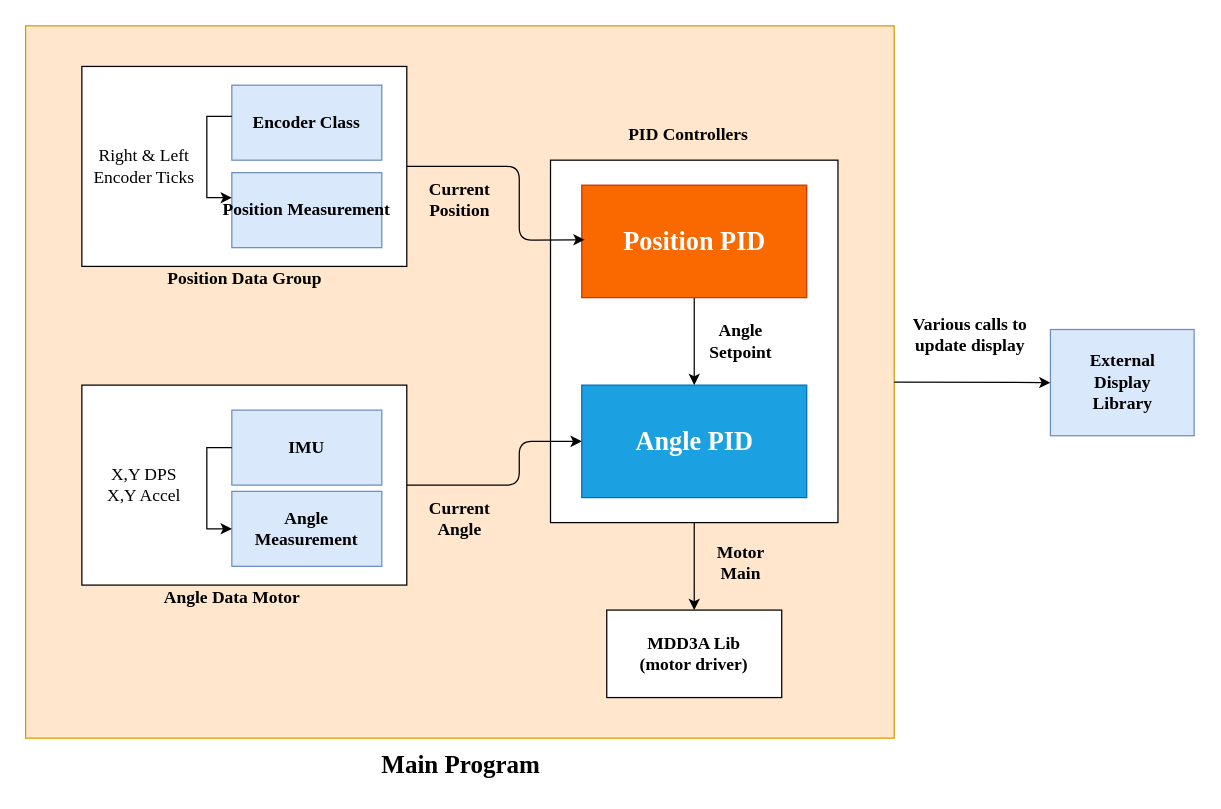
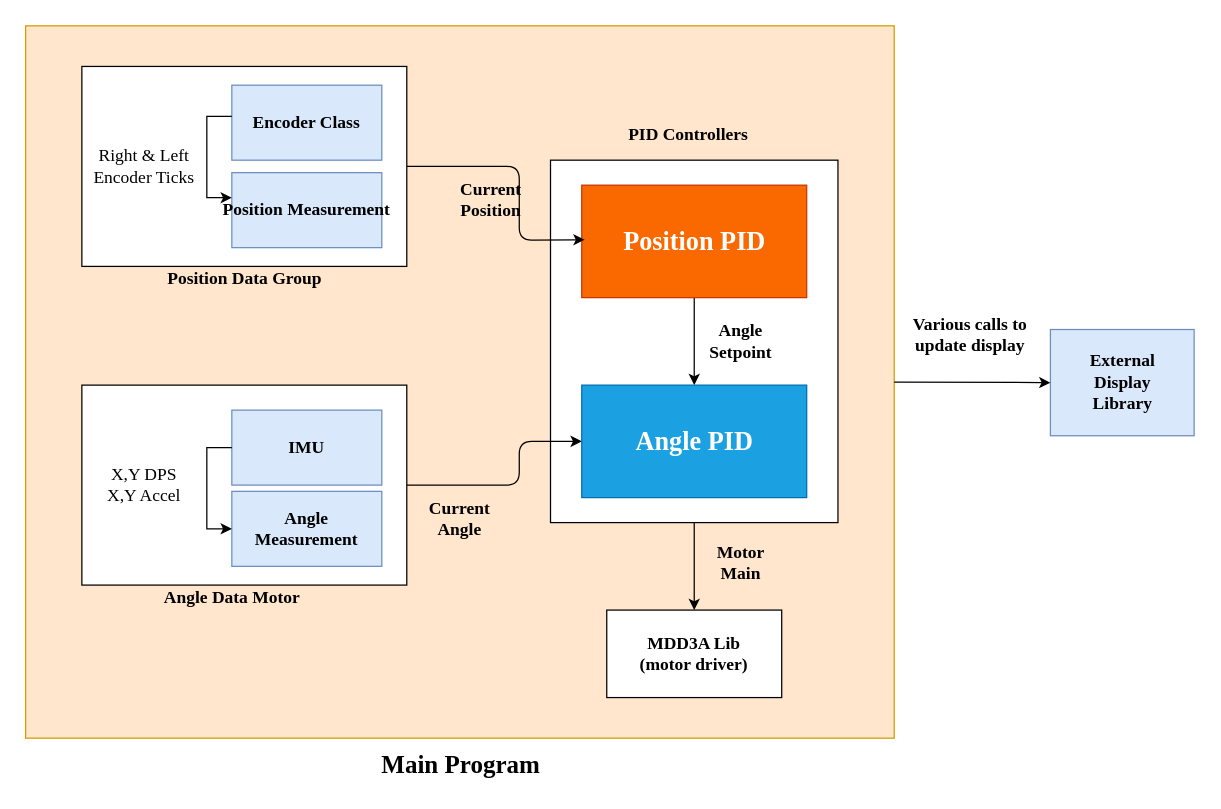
  <mxCell id="0" />
  <mxCell id="1" parent="0" />
  <mxCell id="2" value="" style="rounded=0;whiteSpace=wrap;html=1;fillColor=#ffe6cc;strokeColor=#d79b00;" vertex="1" parent="1"><mxGeometry x="20" y="20" width="695" height="570" as="geometry" /></mxCell>
  <mxCell id="3" value="Main Program" style="text;html=1;align=center;verticalAlign=middle;resizable=0;points=[];autosize=1;fontFamily=Lucida Console;fontSize=20;fontStyle=1" vertex="1" parent="1"><mxGeometry x="287.5" y="595" width="160" height="30" as="geometry" /></mxCell>
  <mxCell id="4" value="" style="group" vertex="1" connectable="0" parent="1"><mxGeometry x="840" y="263" width="115" height="85" as="geometry" /></mxCell>
  <mxCell id="5" value="" style="rounded=0;whiteSpace=wrap;html=1;fontFamily=Lucida Console;fontSize=12;align=left;fillColor=#dae8fc;strokeColor=#6c8ebf;" vertex="1" parent="4"><mxGeometry width="115" height="85" as="geometry" /></mxCell>
  <mxCell id="6" value="External Display &lt;br style=&quot;font-size: 14px;&quot;&gt;Library" style="text;html=1;strokeColor=none;fillColor=none;align=center;verticalAlign=middle;whiteSpace=wrap;rounded=0;fontFamily=Lucida Console;fontStyle=1;fontSize=14;" vertex="1" parent="4"><mxGeometry x="12.5" width="90" height="85" as="geometry" /></mxCell>
  <mxCell id="7" value="Various calls to update display" style="text;html=1;strokeColor=none;fillColor=none;align=center;verticalAlign=middle;whiteSpace=wrap;rounded=0;fontFamily=Lucida Console;fontSize=14;fontStyle=1" vertex="1" parent="1"><mxGeometry x="726" y="232.5" width="100" height="70" as="geometry" /></mxCell>
  <mxCell id="8" style="edgeStyle=orthogonalEdgeStyle;rounded=0;orthogonalLoop=1;jettySize=auto;html=1;exitX=0.5;exitY=1;exitDx=0;exitDy=0;entryX=0.5;entryY=0;entryDx=0;entryDy=0;startArrow=none;startFill=0;endArrow=classic;endFill=1;fontFamily=Lucida Console;fontSize=12;fontColor=#FFFFFF;" edge="1" parent="1" source="9" target="10"><mxGeometry relative="1" as="geometry" /></mxCell>
  <mxCell id="9" value="" style="rounded=0;whiteSpace=wrap;html=1;fontFamily=Lucida Console;fontSize=12;align=left;" vertex="1" parent="1"><mxGeometry x="440" y="127.5" width="230" height="290" as="geometry" /></mxCell>
  <mxCell id="10" value="" style="rounded=0;whiteSpace=wrap;html=1;fontFamily=Lucida Console;fontSize=14;" vertex="1" parent="1"><mxGeometry x="485" y="487.5" width="140" height="70" as="geometry" /></mxCell>
  <mxCell id="11" value="MDD3A Lib&lt;br style=&quot;font-size: 14px;&quot;&gt;(motor driver)" style="text;html=1;strokeColor=none;fillColor=none;align=center;verticalAlign=middle;whiteSpace=wrap;rounded=0;fontFamily=Lucida Console;fontStyle=1;fontSize=14;" vertex="1" parent="1"><mxGeometry x="490" y="502.5" width="130" height="40" as="geometry" /></mxCell>
  <mxCell id="12" value="PID Controllers" style="text;html=1;align=center;verticalAlign=middle;resizable=0;points=[];autosize=1;fontFamily=Lucida Console;fontSize=14;fontStyle=1" vertex="1" parent="1"><mxGeometry x="475" y="97.5" width="150" height="20" as="geometry" /></mxCell>
  <mxCell id="13" style="edgeStyle=orthogonalEdgeStyle;rounded=0;orthogonalLoop=1;jettySize=auto;html=1;startArrow=none;startFill=0;endArrow=classic;endFill=1;fontFamily=Lucida Console;fontSize=12;fontColor=#FFFFFF;" edge="1" parent="1" source="14" target="16"><mxGeometry relative="1" as="geometry" /></mxCell>
  <mxCell id="14" value="" style="rounded=0;whiteSpace=wrap;html=1;fontFamily=Lucida Console;fontSize=12;align=left;fillColor=#fa6800;strokeColor=#C73500;fontColor=#ffffff;" vertex="1" parent="1"><mxGeometry x="465" y="147.5" width="180" height="90" as="geometry" /></mxCell>
  <mxCell id="15" value="&lt;font style=&quot;font-size: 21px&quot;&gt;Position PID&lt;/font&gt;" style="text;html=1;align=center;verticalAlign=middle;resizable=0;points=[];autosize=1;fontFamily=Lucida Console;fontSize=14;fontStyle=1;fontColor=#FFFFFF;" vertex="1" parent="1"><mxGeometry x="470" y="177.5" width="170" height="30" as="geometry" /></mxCell>
  <mxCell id="16" value="" style="rounded=0;whiteSpace=wrap;html=1;fontFamily=Lucida Console;fontSize=12;align=left;fillColor=#1ba1e2;strokeColor=#006EAF;fontColor=#ffffff;" vertex="1" parent="1"><mxGeometry x="465" y="307.5" width="180" height="90" as="geometry" /></mxCell>
  <mxCell id="17" value="&lt;font style=&quot;font-size: 21px&quot;&gt;Angle PID&lt;/font&gt;" style="text;html=1;align=center;verticalAlign=middle;resizable=0;points=[];autosize=1;fontFamily=Lucida Console;fontSize=14;fontStyle=1;fontColor=#FFFFFF;" vertex="1" parent="1"><mxGeometry x="490" y="337.5" width="130" height="30" as="geometry" /></mxCell>
  <mxCell id="18" value="Motor&lt;br&gt;Main" style="text;html=1;strokeColor=none;fillColor=none;align=center;verticalAlign=middle;whiteSpace=wrap;rounded=0;fontFamily=Lucida Console;fontSize=14;fontStyle=1" vertex="1" parent="1"><mxGeometry x="560" y="432.5" width="65" height="35" as="geometry" /></mxCell>
  <mxCell id="19" value="Angle&lt;br&gt;Setpoint" style="text;html=1;strokeColor=none;fillColor=none;align=center;verticalAlign=middle;whiteSpace=wrap;rounded=0;fontFamily=Lucida Console;fontSize=14;fontStyle=1" vertex="1" parent="1"><mxGeometry x="560" y="255" width="65" height="35" as="geometry" /></mxCell>
  <mxCell id="20" value="" style="endArrow=classic;html=1;fontFamily=Lucida Console;fontSize=12;fontColor=#FFFFFF;entryX=-0.016;entryY=0.457;entryDx=0;entryDy=0;entryPerimeter=0;exitX=1;exitY=0.5;exitDx=0;exitDy=0;" edge="1" parent="1" source="23" target="15"><mxGeometry width="50" height="50" relative="1" as="geometry"><mxPoint x="185" y="337.5" as="sourcePoint" /><mxPoint x="235" y="287.5" as="targetPoint" /><Array as="points"><mxPoint x="415" y="132.5" /><mxPoint x="415" y="191.5" /></Array></mxGeometry></mxCell>
  <mxCell id="21" value="" style="endArrow=classic;html=1;fontFamily=Lucida Console;fontSize=12;fontColor=#FFFFFF;entryX=0;entryY=0.5;entryDx=0;entryDy=0;exitX=1;exitY=0.5;exitDx=0;exitDy=0;" edge="1" parent="1" source="33" target="16"><mxGeometry width="50" height="50" relative="1" as="geometry"><mxPoint x="395" y="387.5" as="sourcePoint" /><mxPoint x="467.28" y="446.21" as="targetPoint" /><Array as="points"><mxPoint x="415" y="387.5" /><mxPoint x="415" y="352.5" /></Array></mxGeometry></mxCell>
  <mxCell id="22" value="" style="group" vertex="1" connectable="0" parent="1"><mxGeometry x="65" y="52.5" width="260" height="180" as="geometry" /></mxCell>
  <mxCell id="23" value="" style="rounded=0;whiteSpace=wrap;html=1;fontFamily=Lucida Console;fontSize=12;align=left;" vertex="1" parent="22"><mxGeometry width="260" height="160" as="geometry" /></mxCell>
  <mxCell id="24" value="" style="rounded=0;whiteSpace=wrap;html=1;fontFamily=Lucida Console;fontSize=14;fillColor=#dae8fc;strokeColor=#6c8ebf;" vertex="1" parent="22"><mxGeometry x="120" y="15" width="120" height="60" as="geometry" /></mxCell>
  <mxCell id="25" value="" style="rounded=0;whiteSpace=wrap;html=1;fontFamily=Lucida Console;fontSize=14;fillColor=#dae8fc;strokeColor=#6c8ebf;" vertex="1" parent="22"><mxGeometry x="120" y="85" width="120" height="60" as="geometry" /></mxCell>
  <mxCell id="26" value="" style="group" vertex="1" connectable="0" parent="22"><mxGeometry y="35" width="250" height="145" as="geometry" /></mxCell>
  <mxCell id="27" value="Encoder Class" style="text;html=1;strokeColor=none;fillColor=none;align=center;verticalAlign=middle;whiteSpace=wrap;rounded=0;fontFamily=Lucida Console;fontStyle=1;fontSize=14;" vertex="1" parent="26"><mxGeometry x="135" width="90" height="20" as="geometry" /></mxCell>
  <mxCell id="28" value="Position Measurement" style="text;html=1;strokeColor=none;fillColor=none;align=center;verticalAlign=middle;whiteSpace=wrap;rounded=0;fontFamily=Lucida Console;fontStyle=1;fontSize=14;" vertex="1" parent="26"><mxGeometry x="110" y="70" width="140" height="20" as="geometry" /></mxCell>
  <mxCell id="29" style="edgeStyle=orthogonalEdgeStyle;rounded=0;orthogonalLoop=1;jettySize=auto;html=1;entryX=0;entryY=0.5;entryDx=0;entryDy=0;fontFamily=Lucida Console;fontSize=14;endArrow=none;endFill=0;startArrow=classic;startFill=1;" edge="1" parent="26"><mxGeometry relative="1" as="geometry"><mxPoint x="120" y="70.004" as="sourcePoint" /><mxPoint x="120" y="4.97" as="targetPoint" /><Array as="points"><mxPoint x="100" y="69.97" /><mxPoint x="100" y="4.97" /></Array></mxGeometry></mxCell>
  <mxCell id="30" value="Right &amp;amp; Left Encoder Ticks" style="text;html=1;strokeColor=none;fillColor=none;align=center;verticalAlign=middle;whiteSpace=wrap;rounded=0;fontFamily=Lucida Console;fontSize=14;" vertex="1" parent="26"><mxGeometry y="10" width="100" height="70" as="geometry" /></mxCell>
  <mxCell id="31" value="Position Data Group" style="text;html=1;align=center;verticalAlign=middle;resizable=0;points=[];autosize=1;fontFamily=Lucida Console;fontSize=14;fontStyle=1" vertex="1" parent="26"><mxGeometry x="40" y="125" width="180" height="20" as="geometry" /></mxCell>
  <mxCell id="32" value="" style="group" vertex="1" connectable="0" parent="1"><mxGeometry x="65" y="307.5" width="260" height="180" as="geometry" /></mxCell>
  <mxCell id="33" value="" style="rounded=0;whiteSpace=wrap;html=1;fontFamily=Lucida Console;fontSize=12;align=left;" vertex="1" parent="32"><mxGeometry width="260" height="160" as="geometry" /></mxCell>
  <mxCell id="34" value="" style="rounded=0;whiteSpace=wrap;html=1;fontFamily=Lucida Console;fontSize=14;fillColor=#dae8fc;strokeColor=#6c8ebf;" vertex="1" parent="32"><mxGeometry x="120" y="85" width="120" height="60" as="geometry" /></mxCell>
  <mxCell id="35" value="Angle Measurement" style="text;html=1;strokeColor=none;fillColor=none;align=center;verticalAlign=middle;whiteSpace=wrap;rounded=0;fontFamily=Lucida Console;fontStyle=1;fontSize=14;" vertex="1" parent="32"><mxGeometry x="130" y="105" width="100" height="20" as="geometry" /></mxCell>
  <mxCell id="36" value="" style="rounded=0;whiteSpace=wrap;html=1;fontFamily=Lucida Console;fontSize=14;fillColor=#dae8fc;strokeColor=#6c8ebf;" vertex="1" parent="32"><mxGeometry x="120" y="20" width="120" height="60" as="geometry" /></mxCell>
  <mxCell id="37" style="edgeStyle=orthogonalEdgeStyle;rounded=0;orthogonalLoop=1;jettySize=auto;html=1;entryX=0;entryY=0.5;entryDx=0;entryDy=0;fontFamily=Lucida Console;fontSize=14;endArrow=none;endFill=0;startArrow=classic;startFill=1;" edge="1" parent="32" source="34" target="36"><mxGeometry relative="1" as="geometry"><Array as="points"><mxPoint x="100" y="115" /><mxPoint x="100" y="50" /></Array></mxGeometry></mxCell>
  <mxCell id="38" value="IMU" style="text;html=1;strokeColor=none;fillColor=none;align=center;verticalAlign=middle;whiteSpace=wrap;rounded=0;fontFamily=Lucida Console;fontStyle=1;fontSize=14;" vertex="1" parent="32"><mxGeometry x="145" y="40" width="70" height="20" as="geometry" /></mxCell>
  <mxCell id="39" value="X,Y DPS&lt;br&gt;X,Y Accel" style="text;html=1;strokeColor=none;fillColor=none;align=center;verticalAlign=middle;whiteSpace=wrap;rounded=0;fontFamily=Lucida Console;fontSize=14;" vertex="1" parent="32"><mxGeometry y="65" width="100" height="30" as="geometry" /></mxCell>
  <mxCell id="40" value="Angle Data Motor" style="text;html=1;align=center;verticalAlign=middle;resizable=0;points=[];autosize=1;fontFamily=Lucida Console;fontSize=14;fontStyle=1" vertex="1" parent="32"><mxGeometry x="45" y="160" width="150" height="20" as="geometry" /></mxCell>
  <mxCell id="41" value="Current Angle" style="text;html=1;strokeColor=none;fillColor=none;align=center;verticalAlign=middle;whiteSpace=wrap;rounded=0;fontFamily=Lucida Console;fontSize=14;fontStyle=1" vertex="1" parent="1"><mxGeometry x="335" y="397.5" width="65" height="35" as="geometry" /></mxCell>
- <mxCell id="42" value="Current Position" style="text;html=1;strokeColor=none;fillColor=none;align=center;verticalAlign=middle;whiteSpace=wrap;rounded=0;fontFamily=Lucida Console;fontSize=14;fontStyle=1" vertex="1" parent="1"><mxGeometry x="335" y="142.5" width="65" height="35" as="geometry" /></mxCell>
+ <mxCell id="42" value="Current Position" style="text;html=1;strokeColor=none;fillColor=none;align=center;verticalAlign=middle;whiteSpace=wrap;rounded=0;fontFamily=Lucida Console;fontSize=14;fontStyle=1" vertex="1" parent="1"><mxGeometry x="360" y="142.5" width="65" height="35" as="geometry" /></mxCell>
  <mxCell id="43" value="" style="endArrow=classic;html=1;fontFamily=Lucida Console;fontSize=12;fontColor=#FFFFFF;entryX=0;entryY=0.5;entryDx=0;entryDy=0;exitX=1;exitY=0.5;exitDx=0;exitDy=0;" edge="1" parent="1" source="2" target="5"><mxGeometry width="50" height="50" relative="1" as="geometry"><mxPoint x="530" y="450" as="sourcePoint" /><mxPoint x="580" y="400" as="targetPoint" /></mxGeometry></mxCell>
